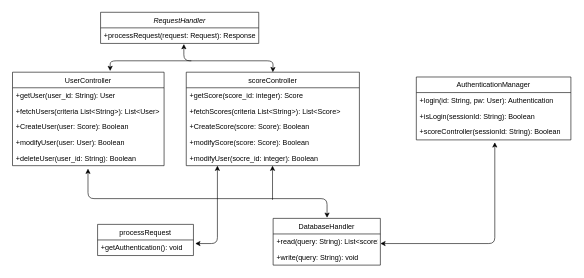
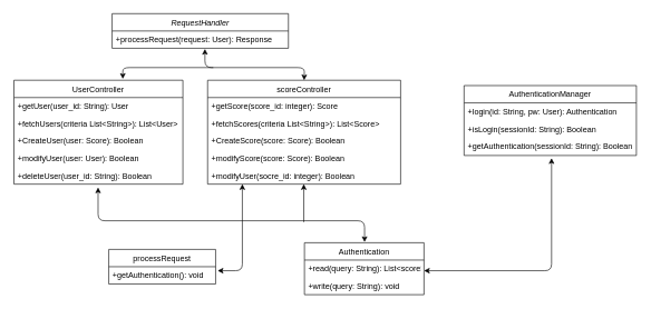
  <mxCell id="0" />
  <mxCell id="1" parent="0" />
  <mxCell id="2" value="processRequest" style="swimlane;fontStyle=0;align=center;verticalAlign=top;childLayout=stackLayout;horizontal=1;startSize=26;horizontalStack=0;resizeParent=1;resizeLast=0;collapsible=1;marginBottom=0;rounded=0;shadow=0;strokeWidth=1;" parent="1" vertex="1"><mxGeometry x="162" y="374" width="160" height="52" as="geometry"><mxRectangle x="130" y="380" width="160" height="26" as="alternateBounds" /></mxGeometry></mxCell>
  <mxCell id="3" value="+getAuthentication(): void" style="text;align=left;verticalAlign=top;spacingLeft=4;spacingRight=4;overflow=hidden;rotatable=0;points=[[0,0.5],[1,0.5]];portConstraint=eastwest;" parent="2" vertex="1"><mxGeometry y="26" width="160" height="26" as="geometry" /></mxCell>
- <mxCell id="4" value="DatabaseHandler" style="swimlane;fontStyle=0;align=center;verticalAlign=top;childLayout=stackLayout;horizontal=1;startSize=26;horizontalStack=0;resizeParent=1;resizeLast=0;collapsible=1;marginBottom=0;rounded=0;shadow=0;strokeWidth=1;" parent="1" vertex="1"><mxGeometry x="455" y="364" width="179" height="78" as="geometry"><mxRectangle x="340" y="380" width="170" height="26" as="alternateBounds" /></mxGeometry></mxCell>
+ <mxCell id="4" value="Authentication" style="swimlane;fontStyle=0;align=center;verticalAlign=top;childLayout=stackLayout;horizontal=1;startSize=26;horizontalStack=0;resizeParent=1;resizeLast=0;collapsible=1;marginBottom=0;rounded=0;shadow=0;strokeWidth=1;" parent="1" vertex="1"><mxGeometry x="455" y="364" width="179" height="78" as="geometry"><mxRectangle x="340" y="380" width="170" height="26" as="alternateBounds" /></mxGeometry></mxCell>
  <mxCell id="5" value="+read(query: String): List&lt;score&gt;" style="text;align=left;verticalAlign=top;spacingLeft=4;spacingRight=4;overflow=hidden;rotatable=0;points=[[0,0.5],[1,0.5]];portConstraint=eastwest;" parent="4" vertex="1"><mxGeometry y="26" width="179" height="26" as="geometry" /></mxCell>
  <mxCell id="6" value="+write(query: String): void" style="text;align=left;verticalAlign=top;spacingLeft=4;spacingRight=4;overflow=hidden;rotatable=0;points=[[0,0.5],[1,0.5]];portConstraint=eastwest;" vertex="1" parent="4"><mxGeometry y="52" width="179" height="26" as="geometry" /></mxCell>
  <mxCell id="7" value="AuthenticationManager" style="swimlane;fontStyle=0;align=center;verticalAlign=top;childLayout=stackLayout;horizontal=1;startSize=26;horizontalStack=0;resizeParent=1;resizeLast=0;collapsible=1;marginBottom=0;rounded=0;shadow=0;strokeWidth=1;" parent="1" vertex="1"><mxGeometry x="694" y="128" width="258" height="105" as="geometry"><mxRectangle x="550" y="140" width="160" height="26" as="alternateBounds" /></mxGeometry></mxCell>
  <mxCell id="8" value="+login(id: String, pw: User): Authentication" style="text;align=left;verticalAlign=top;spacingLeft=4;spacingRight=4;overflow=hidden;rotatable=0;points=[[0,0.5],[1,0.5]];portConstraint=eastwest;" parent="7" vertex="1"><mxGeometry y="26" width="258" height="26" as="geometry" /></mxCell>
  <mxCell id="9" value="+isLogin(sessionId: String): Boolean" style="text;align=left;verticalAlign=top;spacingLeft=4;spacingRight=4;overflow=hidden;rotatable=0;points=[[0,0.5],[1,0.5]];portConstraint=eastwest;rounded=0;shadow=0;html=0;" parent="7" vertex="1"><mxGeometry y="52" width="258" height="26" as="geometry" /></mxCell>
- <mxCell id="10" value="+scoreController(sessionId: String): Boolean" style="text;align=left;verticalAlign=top;spacingLeft=4;spacingRight=4;overflow=hidden;rotatable=0;points=[[0,0.5],[1,0.5]];portConstraint=eastwest;rounded=0;shadow=0;html=0;" parent="7" vertex="1"><mxGeometry y="78" width="258" height="26" as="geometry" /></mxCell>
+ <mxCell id="10" value="+getAuthentication(sessionId: String): Boolean" style="text;align=left;verticalAlign=top;spacingLeft=4;spacingRight=4;overflow=hidden;rotatable=0;points=[[0,0.5],[1,0.5]];portConstraint=eastwest;rounded=0;shadow=0;html=0;" parent="7" vertex="1"><mxGeometry y="78" width="258" height="26" as="geometry" /></mxCell>
  <mxCell id="11" value="UserController" style="swimlane;fontStyle=0;align=center;verticalAlign=top;childLayout=stackLayout;horizontal=1;startSize=26;horizontalStack=0;resizeParent=1;resizeLast=0;collapsible=1;marginBottom=0;rounded=0;shadow=0;strokeWidth=1;" vertex="1" parent="1"><mxGeometry x="20" y="120" width="253" height="156" as="geometry"><mxRectangle x="550" y="140" width="160" height="26" as="alternateBounds" /></mxGeometry></mxCell>
  <mxCell id="12" value="+getUser(user_id: String): User" style="text;align=left;verticalAlign=top;spacingLeft=4;spacingRight=4;overflow=hidden;rotatable=0;points=[[0,0.5],[1,0.5]];portConstraint=eastwest;" vertex="1" parent="11"><mxGeometry y="26" width="253" height="26" as="geometry" /></mxCell>
  <mxCell id="13" value="+fetchUsers(criteria List&lt;String&gt;): List&lt;User&gt;" style="text;align=left;verticalAlign=top;spacingLeft=4;spacingRight=4;overflow=hidden;rotatable=0;points=[[0,0.5],[1,0.5]];portConstraint=eastwest;rounded=0;shadow=0;html=0;" vertex="1" parent="11"><mxGeometry y="52" width="253" height="26" as="geometry" /></mxCell>
  <mxCell id="14" value="+CreateUser(user: Score): Boolean" style="text;align=left;verticalAlign=top;spacingLeft=4;spacingRight=4;overflow=hidden;rotatable=0;points=[[0,0.5],[1,0.5]];portConstraint=eastwest;rounded=0;shadow=0;html=0;" vertex="1" parent="11"><mxGeometry y="78" width="253" height="26" as="geometry" /></mxCell>
  <mxCell id="15" value="+modifyUser(user: User): Boolean" style="text;align=left;verticalAlign=top;spacingLeft=4;spacingRight=4;overflow=hidden;rotatable=0;points=[[0,0.5],[1,0.5]];portConstraint=eastwest;rounded=0;shadow=0;html=0;" vertex="1" parent="11"><mxGeometry y="104" width="253" height="26" as="geometry" /></mxCell>
  <mxCell id="16" value="+deleteUser(user_id: String): Boolean" style="text;align=left;verticalAlign=top;spacingLeft=4;spacingRight=4;overflow=hidden;rotatable=0;points=[[0,0.5],[1,0.5]];portConstraint=eastwest;rounded=0;shadow=0;html=0;" vertex="1" parent="11"><mxGeometry y="130" width="253" height="26" as="geometry" /></mxCell>
  <mxCell id="17" value="RequestHandler" style="swimlane;fontStyle=2;align=center;verticalAlign=top;childLayout=stackLayout;horizontal=1;startSize=26;horizontalStack=0;resizeParent=1;resizeLast=0;collapsible=1;marginBottom=0;rounded=0;shadow=0;strokeWidth=1;" vertex="1" parent="1"><mxGeometry x="167" y="20" width="264" height="52" as="geometry"><mxRectangle x="230" y="140" width="160" height="26" as="alternateBounds" /></mxGeometry></mxCell>
- <mxCell id="18" value="+processRequest(request: Request): Response" style="text;align=left;verticalAlign=top;spacingLeft=4;spacingRight=4;overflow=hidden;rotatable=0;points=[[0,0.5],[1,0.5]];portConstraint=eastwest;" vertex="1" parent="17"><mxGeometry y="26" width="264" height="26" as="geometry" /></mxCell>
+ <mxCell id="18" value="+processRequest(request: User): Response" style="text;align=left;verticalAlign=top;spacingLeft=4;spacingRight=4;overflow=hidden;rotatable=0;points=[[0,0.5],[1,0.5]];portConstraint=eastwest;" vertex="1" parent="17"><mxGeometry y="26" width="264" height="26" as="geometry" /></mxCell>
  <mxCell id="19" value="scoreController" style="swimlane;fontStyle=0;align=center;verticalAlign=top;childLayout=stackLayout;horizontal=1;startSize=26;horizontalStack=0;resizeParent=1;resizeLast=0;collapsible=1;marginBottom=0;rounded=0;shadow=0;strokeWidth=1;" vertex="1" parent="1"><mxGeometry x="310" y="120" width="289" height="156" as="geometry"><mxRectangle x="550" y="140" width="160" height="26" as="alternateBounds" /></mxGeometry></mxCell>
  <mxCell id="20" value="" style="endArrow=classic;startArrow=classic;html=1;exitX=0.5;exitY=0;exitDx=0;exitDy=0;" edge="1" parent="19" source="19"><mxGeometry width="50" height="50" relative="1" as="geometry"><mxPoint x="395" y="35" as="sourcePoint" /><mxPoint x="-4" y="-47" as="targetPoint" /><Array as="points"><mxPoint x="145" y="-19" /><mxPoint x="-4" y="-19" /></Array></mxGeometry></mxCell>
  <mxCell id="21" value="+getScore(score_id: integer): Score" style="text;align=left;verticalAlign=top;spacingLeft=4;spacingRight=4;overflow=hidden;rotatable=0;points=[[0,0.5],[1,0.5]];portConstraint=eastwest;" vertex="1" parent="19"><mxGeometry y="26" width="289" height="26" as="geometry" /></mxCell>
  <mxCell id="22" value="+fetchScores(criteria List&lt;String&gt;): List&lt;Score&gt;" style="text;align=left;verticalAlign=top;spacingLeft=4;spacingRight=4;overflow=hidden;rotatable=0;points=[[0,0.5],[1,0.5]];portConstraint=eastwest;rounded=0;shadow=0;html=0;" vertex="1" parent="19"><mxGeometry y="52" width="289" height="26" as="geometry" /></mxCell>
  <mxCell id="23" value="+CreateScore(score: Score): Boolean" style="text;align=left;verticalAlign=top;spacingLeft=4;spacingRight=4;overflow=hidden;rotatable=0;points=[[0,0.5],[1,0.5]];portConstraint=eastwest;rounded=0;shadow=0;html=0;" vertex="1" parent="19"><mxGeometry y="78" width="289" height="26" as="geometry" /></mxCell>
  <mxCell id="24" value="+modifyScore(score: Score): Boolean" style="text;align=left;verticalAlign=top;spacingLeft=4;spacingRight=4;overflow=hidden;rotatable=0;points=[[0,0.5],[1,0.5]];portConstraint=eastwest;rounded=0;shadow=0;html=0;" vertex="1" parent="19"><mxGeometry y="104" width="289" height="26" as="geometry" /></mxCell>
  <mxCell id="25" value="+modifyUser(socre_id: integer): Boolean" style="text;align=left;verticalAlign=top;spacingLeft=4;spacingRight=4;overflow=hidden;rotatable=0;points=[[0,0.5],[1,0.5]];portConstraint=eastwest;rounded=0;shadow=0;html=0;" vertex="1" parent="19"><mxGeometry y="130" width="289" height="26" as="geometry" /></mxCell>
  <mxCell id="26" value="" style="endArrow=classic;html=1;" edge="1" parent="1"><mxGeometry width="50" height="50" relative="1" as="geometry"><mxPoint x="454" y="333" as="sourcePoint" /><mxPoint x="454" y="276" as="targetPoint" /></mxGeometry></mxCell>
  <mxCell id="27" value="" style="endArrow=classic;startArrow=classic;html=1;" edge="1" parent="1"><mxGeometry width="50" height="50" relative="1" as="geometry"><mxPoint x="545" y="363" as="sourcePoint" /><mxPoint x="146" y="281" as="targetPoint" /><Array as="points"><mxPoint x="545" y="331" /><mxPoint x="146" y="331" /></Array></mxGeometry></mxCell>
  <mxCell id="28" value="" style="endArrow=classic;startArrow=classic;html=1;" edge="1" parent="1"><mxGeometry width="50" height="50" relative="1" as="geometry"><mxPoint x="325" y="406" as="sourcePoint" /><mxPoint x="362" y="276" as="targetPoint" /><Array as="points"><mxPoint x="362" y="406" /></Array></mxGeometry></mxCell>
  <mxCell id="29" value="" style="endArrow=classic;startArrow=classic;html=1;" edge="1" parent="1"><mxGeometry width="50" height="50" relative="1" as="geometry"><mxPoint x="634" y="406" as="sourcePoint" /><mxPoint x="825" y="237" as="targetPoint" /><Array as="points"><mxPoint x="825" y="406" /></Array></mxGeometry></mxCell>
  <mxCell id="30" value="" style="endArrow=classic;html=1;" edge="1" parent="1"><mxGeometry width="50" height="50" relative="1" as="geometry"><mxPoint x="318.5" y="101" as="sourcePoint" /><mxPoint x="183" y="118" as="targetPoint" /><Array as="points"><mxPoint x="183" y="101" /></Array></mxGeometry></mxCell>
